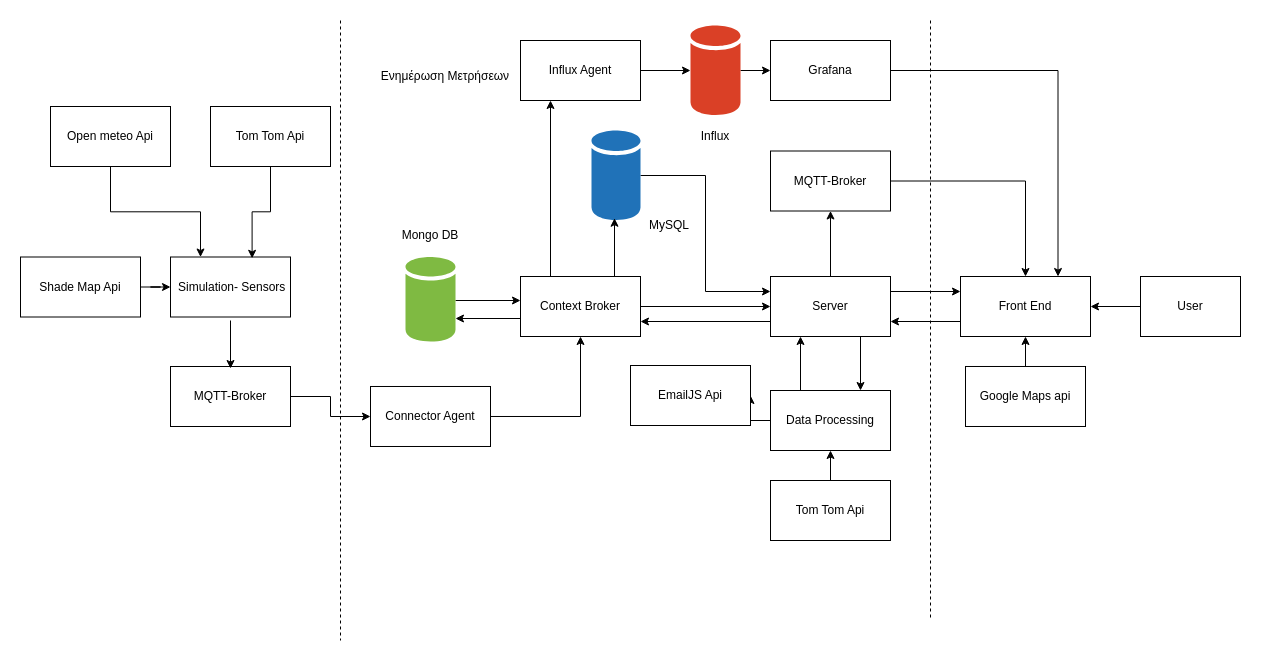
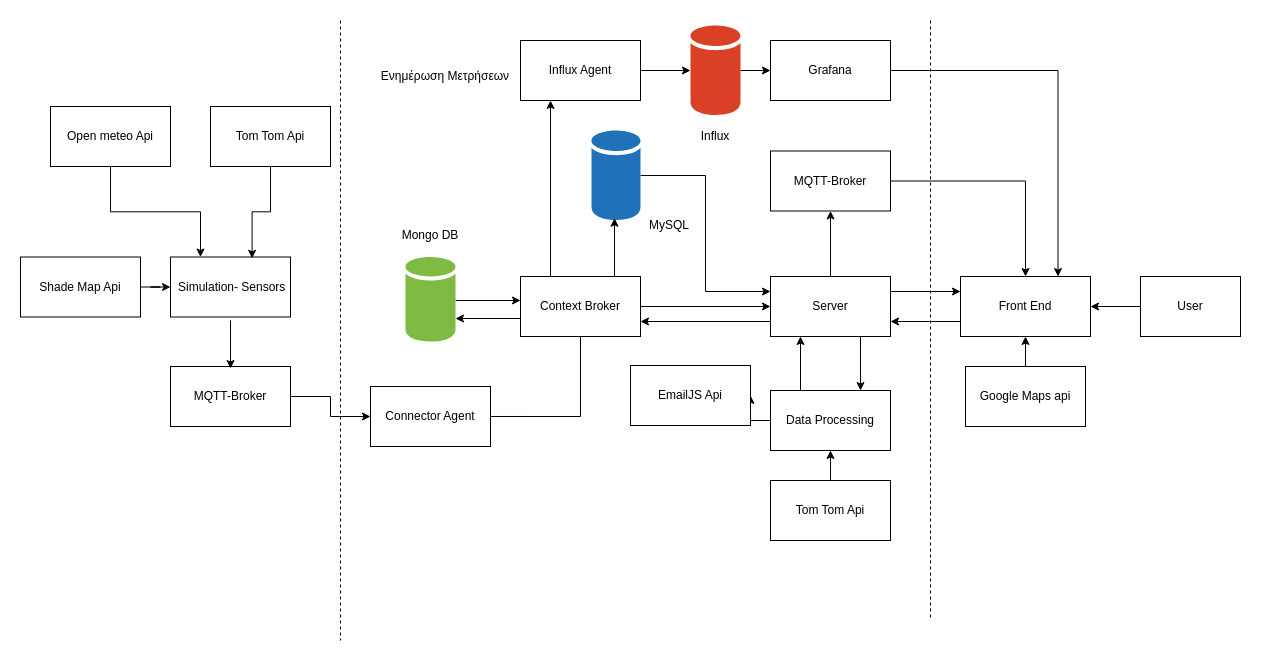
  <mxCell id="0" />
  <mxCell id="1" parent="0" />
  <mxCell id="2" value="" style="edgeStyle=orthogonalEdgeStyle;rounded=0;orthogonalLoop=1;jettySize=auto;html=1;" parent="1" source="3" target="21" edge="1"><mxGeometry relative="1" as="geometry" /></mxCell>
  <mxCell id="3" value="MQTT-Broker" style="rounded=0;whiteSpace=wrap;html=1;" parent="1" vertex="1"><mxGeometry x="170" y="365.995" width="120" height="60" as="geometry" /></mxCell>
  <mxCell id="4" style="edgeStyle=orthogonalEdgeStyle;rounded=0;orthogonalLoop=1;jettySize=auto;html=1;exitX=1;exitY=0.5;exitDx=0;exitDy=0;entryX=0.75;entryY=0;entryDx=0;entryDy=0;" parent="1" source="5" target="17" edge="1"><mxGeometry relative="1" as="geometry" /></mxCell>
  <mxCell id="5" value="Grafana" style="rounded=0;whiteSpace=wrap;html=1;" parent="1" vertex="1"><mxGeometry x="770" y="40" width="120" height="60" as="geometry" /></mxCell>
  <mxCell id="6" value="" style="edgeStyle=orthogonalEdgeStyle;rounded=0;orthogonalLoop=1;jettySize=auto;html=1;" parent="1" edge="1"><mxGeometry relative="1" as="geometry"><mxPoint x="520" y="318" as="sourcePoint" /><mxPoint x="455" y="318" as="targetPoint" /></mxGeometry></mxCell>
  <mxCell id="7" style="edgeStyle=orthogonalEdgeStyle;rounded=0;orthogonalLoop=1;jettySize=auto;html=1;exitX=0.25;exitY=0;exitDx=0;exitDy=0;entryX=0.25;entryY=1;entryDx=0;entryDy=0;" parent="1" source="9" target="29" edge="1"><mxGeometry relative="1" as="geometry" /></mxCell>
  <mxCell id="8" style="edgeStyle=orthogonalEdgeStyle;rounded=0;orthogonalLoop=1;jettySize=auto;html=1;exitX=1;exitY=0.5;exitDx=0;exitDy=0;entryX=0;entryY=0.5;entryDx=0;entryDy=0;" parent="1" source="9" target="15" edge="1"><mxGeometry relative="1" as="geometry" /></mxCell>
  <mxCell id="9" value="Context Broker" style="rounded=0;whiteSpace=wrap;html=1;" parent="1" vertex="1"><mxGeometry x="520" y="276" width="120" height="60" as="geometry" /></mxCell>
  <mxCell id="10" style="edgeStyle=orthogonalEdgeStyle;rounded=0;orthogonalLoop=1;jettySize=auto;html=1;exitX=0.75;exitY=1;exitDx=0;exitDy=0;entryX=0.75;entryY=0;entryDx=0;entryDy=0;" parent="1" source="15" target="32" edge="1"><mxGeometry relative="1" as="geometry" /></mxCell>
  <mxCell id="11" style="edgeStyle=orthogonalEdgeStyle;rounded=0;orthogonalLoop=1;jettySize=auto;html=1;exitX=0.5;exitY=0;exitDx=0;exitDy=0;" parent="1" source="15" edge="1"><mxGeometry relative="1" as="geometry"><mxPoint x="830" y="275.857" as="targetPoint" /></mxGeometry></mxCell>
  <mxCell id="12" value="" style="edgeStyle=orthogonalEdgeStyle;rounded=0;orthogonalLoop=1;jettySize=auto;html=1;" parent="1" source="15" target="34" edge="1"><mxGeometry relative="1" as="geometry" /></mxCell>
  <mxCell id="13" style="edgeStyle=orthogonalEdgeStyle;rounded=0;orthogonalLoop=1;jettySize=auto;html=1;exitX=1;exitY=0.25;exitDx=0;exitDy=0;entryX=0;entryY=0.25;entryDx=0;entryDy=0;" parent="1" source="15" target="17" edge="1"><mxGeometry relative="1" as="geometry" /></mxCell>
  <mxCell id="14" style="edgeStyle=orthogonalEdgeStyle;rounded=0;orthogonalLoop=1;jettySize=auto;html=1;exitX=0;exitY=0.75;exitDx=0;exitDy=0;entryX=1;entryY=0.75;entryDx=0;entryDy=0;" parent="1" source="15" target="9" edge="1"><mxGeometry relative="1" as="geometry" /></mxCell>
  <mxCell id="15" value="Server" style="rounded=0;whiteSpace=wrap;html=1;" parent="1" vertex="1"><mxGeometry x="770" y="276" width="120" height="60" as="geometry" /></mxCell>
  <mxCell id="16" style="edgeStyle=orthogonalEdgeStyle;rounded=0;orthogonalLoop=1;jettySize=auto;html=1;exitX=0;exitY=0.75;exitDx=0;exitDy=0;entryX=1;entryY=0.75;entryDx=0;entryDy=0;" parent="1" source="17" target="15" edge="1"><mxGeometry relative="1" as="geometry" /></mxCell>
  <mxCell id="17" value="Front End" style="rounded=0;whiteSpace=wrap;html=1;" parent="1" vertex="1"><mxGeometry x="960" y="276" width="130" height="60" as="geometry" /></mxCell>
  <mxCell id="18" value="&lt;div&gt;Ενημέρωση Μετρήσεων&lt;/div&gt;" style="text;html=1;align=center;verticalAlign=middle;whiteSpace=wrap;rounded=0;" parent="1" vertex="1"><mxGeometry x="360" y="61.25" width="170" height="30" as="geometry" /></mxCell>
  <mxCell id="19" value="&amp;nbsp;Simulation- Sensors" style="rounded=0;whiteSpace=wrap;html=1;" parent="1" vertex="1"><mxGeometry x="170" y="256.502" width="120" height="60" as="geometry" /></mxCell>
- <mxCell id="20" style="edgeStyle=orthogonalEdgeStyle;rounded=0;orthogonalLoop=1;jettySize=auto;html=1;exitX=1;exitY=0.5;exitDx=0;exitDy=0;entryX=0.5;entryY=1;entryDx=0;entryDy=0;" parent="1" source="21" target="9" edge="1"><mxGeometry relative="1" as="geometry" /></mxCell>
+ <mxCell id="20" style="edgeStyle=orthogonalEdgeStyle;rounded=0;orthogonalLoop=1;jettySize=auto;html=1;exitX=1;exitY=0.5;exitDx=0;exitDy=0;entryX=0.5;entryY=1;entryDx=0;entryDy=0;endArrow=none;" parent="1" source="21" target="9" edge="1"><mxGeometry relative="1" as="geometry" /></mxCell>
  <mxCell id="21" value="Connector Agent" style="rounded=0;whiteSpace=wrap;html=1;" parent="1" vertex="1"><mxGeometry x="370" y="385.99" width="120" height="60" as="geometry" /></mxCell>
  <mxCell id="22" style="edgeStyle=orthogonalEdgeStyle;rounded=0;orthogonalLoop=1;jettySize=auto;html=1;exitX=0.5;exitY=0;exitDx=0;exitDy=0;entryX=0.5;entryY=1;entryDx=0;entryDy=0;" parent="1" source="23" target="17" edge="1"><mxGeometry relative="1" as="geometry" /></mxCell>
  <mxCell id="23" value="Google Maps api" style="rounded=0;whiteSpace=wrap;html=1;" parent="1" vertex="1"><mxGeometry x="965" y="365.99" width="120" height="60" as="geometry" /></mxCell>
  <mxCell id="24" style="edgeStyle=orthogonalEdgeStyle;rounded=0;orthogonalLoop=1;jettySize=auto;html=1;exitX=0.5;exitY=1;exitDx=0;exitDy=0;entryX=0.25;entryY=0;entryDx=0;entryDy=0;" edge="1" parent="1" source="25" target="19"><mxGeometry relative="1" as="geometry" /></mxCell>
  <mxCell id="25" value="Open meteo Api" style="rounded=0;whiteSpace=wrap;html=1;" parent="1" vertex="1"><mxGeometry x="50" y="106.002" width="120" height="60" as="geometry" /></mxCell>
  <mxCell id="26" value="" style="edgeStyle=orthogonalEdgeStyle;rounded=0;orthogonalLoop=1;jettySize=auto;html=1;" parent="1" source="27" target="17" edge="1"><mxGeometry relative="1" as="geometry" /></mxCell>
  <mxCell id="27" value="User" style="rounded=0;whiteSpace=wrap;html=1;" parent="1" vertex="1"><mxGeometry x="1140" y="276" width="100" height="60" as="geometry" /></mxCell>
  <mxCell id="28" value="" style="edgeStyle=orthogonalEdgeStyle;rounded=0;orthogonalLoop=1;jettySize=auto;html=1;" parent="1" source="29" target="39" edge="1"><mxGeometry relative="1" as="geometry" /></mxCell>
  <mxCell id="29" value="Influx Agent" style="rounded=0;whiteSpace=wrap;html=1;" parent="1" vertex="1"><mxGeometry x="520" y="39.999" width="120" height="60" as="geometry" /></mxCell>
  <mxCell id="30" style="edgeStyle=orthogonalEdgeStyle;rounded=0;orthogonalLoop=1;jettySize=auto;html=1;exitX=0.25;exitY=0;exitDx=0;exitDy=0;entryX=0.25;entryY=1;entryDx=0;entryDy=0;" parent="1" source="32" target="15" edge="1"><mxGeometry relative="1" as="geometry" /></mxCell>
  <mxCell id="31" value="" style="edgeStyle=orthogonalEdgeStyle;rounded=0;orthogonalLoop=1;jettySize=auto;html=1;" parent="1" source="32" target="50" edge="1"><mxGeometry relative="1" as="geometry" /></mxCell>
  <mxCell id="32" value="Data Processing" style="rounded=0;whiteSpace=wrap;html=1;" parent="1" vertex="1"><mxGeometry x="770" y="390" width="120" height="60" as="geometry" /></mxCell>
  <mxCell id="33" style="edgeStyle=orthogonalEdgeStyle;rounded=0;orthogonalLoop=1;jettySize=auto;html=1;exitX=1;exitY=0.5;exitDx=0;exitDy=0;entryX=0.5;entryY=0;entryDx=0;entryDy=0;" parent="1" source="34" target="17" edge="1"><mxGeometry relative="1" as="geometry" /></mxCell>
  <mxCell id="34" value="MQTT-Broker" style="rounded=0;whiteSpace=wrap;html=1;" parent="1" vertex="1"><mxGeometry x="770" y="150.5" width="120" height="60" as="geometry" /></mxCell>
  <mxCell id="35" value="" style="edgeStyle=orthogonalEdgeStyle;rounded=0;orthogonalLoop=1;jettySize=auto;html=1;" parent="1" edge="1"><mxGeometry relative="1" as="geometry"><mxPoint x="455" y="300" as="sourcePoint" /><mxPoint x="520" y="300" as="targetPoint" /></mxGeometry></mxCell>
  <mxCell id="36" value="" style="sketch=0;shadow=0;dashed=0;html=1;strokeColor=none;labelPosition=center;verticalLabelPosition=bottom;verticalAlign=top;outlineConnect=0;align=center;shape=mxgraph.office.databases.database;fillColor=#7FBA42;" parent="1" vertex="1"><mxGeometry x="405" y="256.5" width="50" height="85" as="geometry" /></mxCell>
  <mxCell id="37" value="Mongo DB" style="text;html=1;align=center;verticalAlign=middle;whiteSpace=wrap;rounded=0;" parent="1" vertex="1"><mxGeometry x="400" y="220" width="60" height="30" as="geometry" /></mxCell>
  <mxCell id="38" value="" style="edgeStyle=orthogonalEdgeStyle;rounded=0;orthogonalLoop=1;jettySize=auto;html=1;" parent="1" source="39" target="5" edge="1"><mxGeometry relative="1" as="geometry" /></mxCell>
  <mxCell id="39" value="" style="sketch=0;shadow=0;dashed=0;html=1;strokeColor=none;labelPosition=center;verticalLabelPosition=bottom;verticalAlign=top;outlineConnect=0;align=center;shape=mxgraph.office.databases.database;fillColor=#DA4026;" parent="1" vertex="1"><mxGeometry x="690" y="25" width="50" height="90" as="geometry" /></mxCell>
  <mxCell id="40" value="Influx" style="text;html=1;align=center;verticalAlign=middle;whiteSpace=wrap;rounded=0;" parent="1" vertex="1"><mxGeometry x="685" y="121" width="60" height="30" as="geometry" /></mxCell>
  <mxCell id="41" style="edgeStyle=orthogonalEdgeStyle;rounded=0;orthogonalLoop=1;jettySize=auto;html=1;entryX=0;entryY=0.25;entryDx=0;entryDy=0;" parent="1" source="42" target="15" edge="1"><mxGeometry relative="1" as="geometry" /></mxCell>
  <mxCell id="42" value="" style="sketch=0;shadow=0;dashed=0;html=1;strokeColor=none;labelPosition=center;verticalLabelPosition=bottom;verticalAlign=top;outlineConnect=0;align=center;shape=mxgraph.office.databases.database;fillColor=#2072B8;" parent="1" vertex="1"><mxGeometry x="591" y="130" width="49" height="90" as="geometry" /></mxCell>
  <mxCell id="43" value="MySQL" style="text;html=1;align=center;verticalAlign=middle;whiteSpace=wrap;rounded=0;" parent="1" vertex="1"><mxGeometry x="639" y="210" width="60" height="30" as="geometry" /></mxCell>
  <mxCell id="44" value="" style="endArrow=none;dashed=1;html=1;rounded=0;" parent="1" edge="1"><mxGeometry width="50" height="50" relative="1" as="geometry"><mxPoint x="340" as="sourcePoint" y="20" /><mxPoint x="340" y="640" as="targetPoint" /></mxGeometry></mxCell>
  <mxCell id="45" value="" style="endArrow=none;dashed=1;html=1;rounded=0;" parent="1" edge="1"><mxGeometry width="50" height="50" relative="1" as="geometry"><mxPoint x="930" as="sourcePoint" y="20" /><mxPoint x="930" y="620" as="targetPoint" /></mxGeometry></mxCell>
  <mxCell id="46" value="Tom Tom Api" style="rounded=0;whiteSpace=wrap;html=1;" parent="1" vertex="1"><mxGeometry x="210" y="106.002" width="120" height="60" as="geometry" /></mxCell>
  <mxCell id="47" value="" style="endArrow=classic;html=1;rounded=0;" parent="1" edge="1"><mxGeometry width="50" height="50" relative="1" as="geometry"><mxPoint x="614" y="276" as="sourcePoint" /><mxPoint x="614" y="217.75" as="targetPoint" /></mxGeometry></mxCell>
  <mxCell id="48" value="" style="edgeStyle=orthogonalEdgeStyle;rounded=0;orthogonalLoop=1;jettySize=auto;html=1;" parent="1" source="49" target="32" edge="1"><mxGeometry relative="1" as="geometry" /></mxCell>
  <mxCell id="49" value="Tom Tom Api" style="rounded=0;whiteSpace=wrap;html=1;" parent="1" vertex="1"><mxGeometry x="770" y="480" width="120" height="60" as="geometry" /></mxCell>
  <mxCell id="50" value="EmailJS Api" style="rounded=0;whiteSpace=wrap;html=1;" parent="1" vertex="1"><mxGeometry x="630" y="365" width="120" height="60" as="geometry" /></mxCell>
  <mxCell id="51" style="edgeStyle=orthogonalEdgeStyle;rounded=0;orthogonalLoop=1;jettySize=auto;html=1;exitX=0.5;exitY=1;exitDx=0;exitDy=0;entryX=0.68;entryY=0.022;entryDx=0;entryDy=0;entryPerimeter=0;" parent="1" source="46" target="19" edge="1"><mxGeometry relative="1" as="geometry" /></mxCell>
  <mxCell id="52" style="edgeStyle=orthogonalEdgeStyle;rounded=0;orthogonalLoop=1;jettySize=auto;html=1;entryX=0.68;entryY=0.022;entryDx=0;entryDy=0;entryPerimeter=0;" edge="1" parent="1"><mxGeometry relative="1" as="geometry"><mxPoint x="230" y="320" as="sourcePoint" /><mxPoint x="230" y="368" as="targetPoint" /></mxGeometry></mxCell>
  <mxCell id="53" value="" style="edgeStyle=orthogonalEdgeStyle;rounded=0;orthogonalLoop=1;jettySize=auto;html=1;" edge="1" parent="1" source="54" target="19"><mxGeometry relative="1" as="geometry" /></mxCell>
  <mxCell id="54" value="Shade Map Api" style="rounded=0;whiteSpace=wrap;html=1;" vertex="1" parent="1"><mxGeometry y="256.502" width="120" height="60" as="geometry" x="20" /></mxCell>
